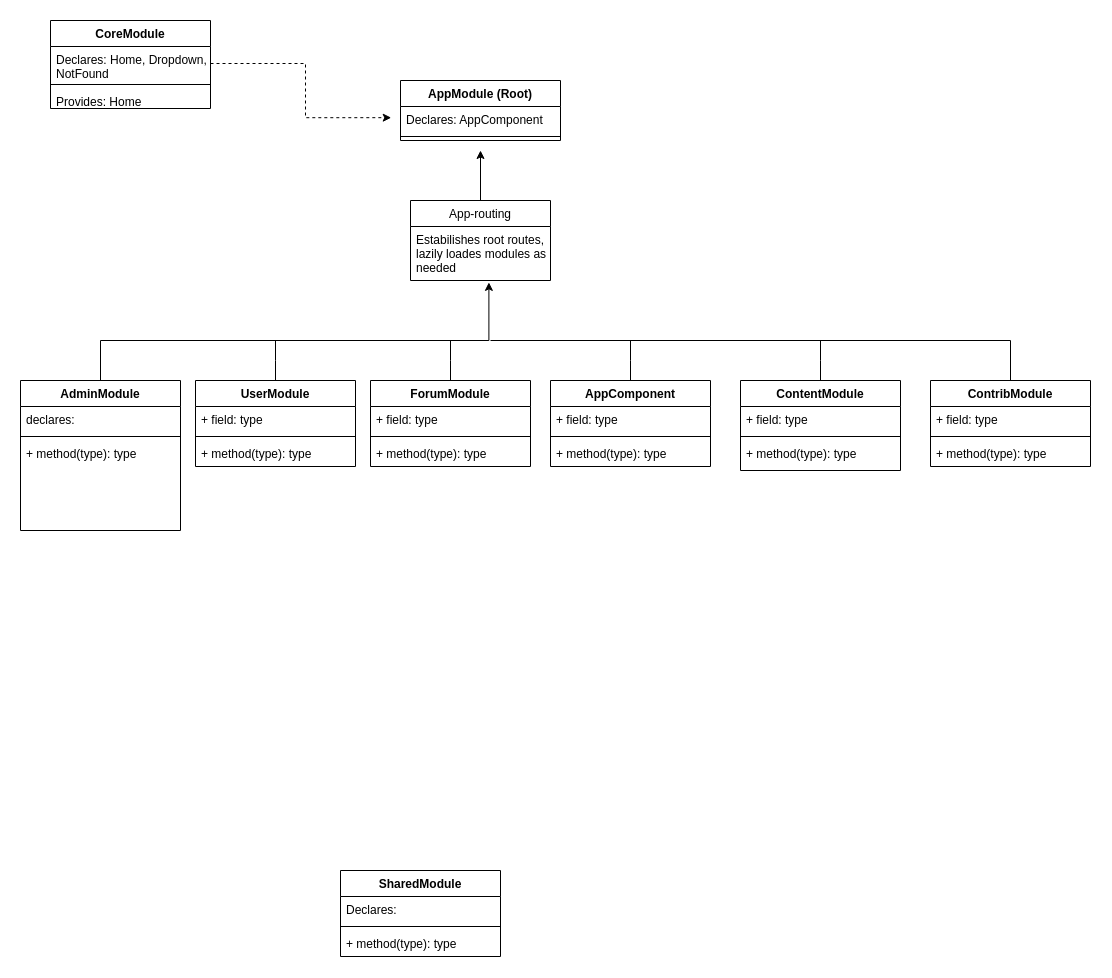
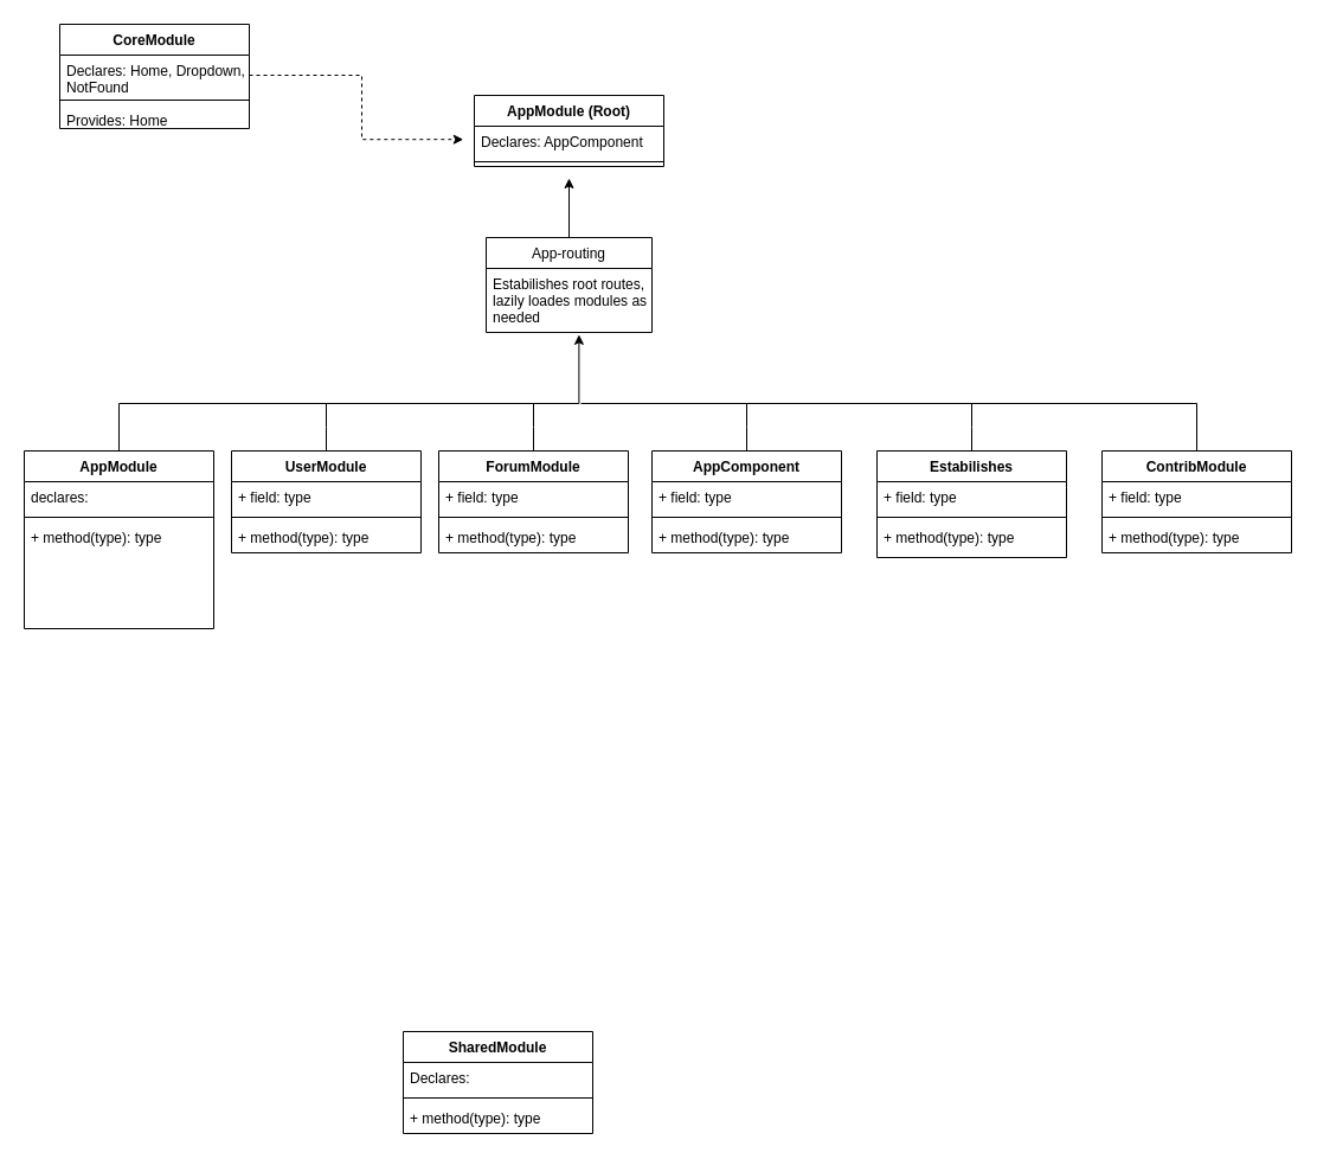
  <mxCell id="0" />
  <mxCell id="1" parent="0" />
  <mxCell id="2" value="CoreModule&#10;" style="swimlane;fontStyle=1;align=center;verticalAlign=top;childLayout=stackLayout;horizontal=1;startSize=26;horizontalStack=0;resizeParent=1;resizeParentMax=0;resizeLast=0;collapsible=1;marginBottom=0;" parent="1" vertex="1"><mxGeometry x="50" y="20" width="160" height="88" as="geometry" /></mxCell>
  <mxCell id="3" value="Declares: Home, Dropdown,&#10; NotFound" style="text;strokeColor=none;fillColor=none;align=left;verticalAlign=top;spacingLeft=4;spacingRight=4;overflow=hidden;rotatable=0;points=[[0,0.5],[1,0.5]];portConstraint=eastwest;" parent="2" vertex="1"><mxGeometry y="26" width="160" height="34" as="geometry" /></mxCell>
  <mxCell id="4" value="" style="line;strokeWidth=1;fillColor=none;align=left;verticalAlign=middle;spacingTop=-1;spacingLeft=3;spacingRight=3;rotatable=0;labelPosition=right;points=[];portConstraint=eastwest;" parent="2" vertex="1"><mxGeometry y="60" width="160" height="8" as="geometry" /></mxCell>
  <mxCell id="5" value="Provides: Home" style="text;strokeColor=none;fillColor=none;align=left;verticalAlign=top;spacingLeft=4;spacingRight=4;overflow=hidden;rotatable=0;points=[[0,0.5],[1,0.5]];portConstraint=eastwest;" parent="2" vertex="1"><mxGeometry y="68" width="160" height="20" as="geometry" /></mxCell>
  <mxCell id="6" value="AppModule (Root)" style="swimlane;fontStyle=1;align=center;verticalAlign=top;childLayout=stackLayout;horizontal=1;startSize=26;horizontalStack=0;resizeParent=1;resizeParentMax=0;resizeLast=0;collapsible=1;marginBottom=0;" parent="1" vertex="1"><mxGeometry x="400" y="80" width="160" height="60" as="geometry" /></mxCell>
  <mxCell id="7" value="Declares: AppComponent" style="text;strokeColor=none;fillColor=none;align=left;verticalAlign=top;spacingLeft=4;spacingRight=4;overflow=hidden;rotatable=0;points=[[0,0.5],[1,0.5]];portConstraint=eastwest;" parent="6" vertex="1"><mxGeometry y="26" width="160" height="26" as="geometry" /></mxCell>
  <mxCell id="8" value="" style="line;strokeWidth=1;fillColor=none;align=left;verticalAlign=middle;spacingTop=-1;spacingLeft=3;spacingRight=3;rotatable=0;labelPosition=right;points=[];portConstraint=eastwest;" parent="6" vertex="1"><mxGeometry y="52" width="160" height="8" as="geometry" /></mxCell>
  <mxCell id="9" style="edgeStyle=orthogonalEdgeStyle;rounded=0;orthogonalLoop=1;jettySize=auto;html=1;" parent="1" source="10" edge="1"><mxGeometry relative="1" as="geometry"><mxPoint x="480" y="150" as="targetPoint" /></mxGeometry></mxCell>
  <mxCell id="10" value="App-routing" style="swimlane;fontStyle=0;childLayout=stackLayout;horizontal=1;startSize=26;fillColor=none;horizontalStack=0;resizeParent=1;resizeParentMax=0;resizeLast=0;collapsible=1;marginBottom=0;" parent="1" vertex="1"><mxGeometry x="410" y="200" width="140" height="80" as="geometry" /></mxCell>
  <mxCell id="11" value="Estabilishes root routes,&#10;lazily loades modules as&#10; needed&#10;" style="text;strokeColor=none;fillColor=none;align=left;verticalAlign=top;spacingLeft=4;spacingRight=4;overflow=hidden;rotatable=0;points=[[0,0.5],[1,0.5]];portConstraint=eastwest;" parent="10" vertex="1"><mxGeometry y="26" width="140" height="54" as="geometry" /></mxCell>
  <mxCell id="12" style="edgeStyle=orthogonalEdgeStyle;rounded=0;orthogonalLoop=1;jettySize=auto;html=1;entryX=-0.058;entryY=0.43;entryDx=0;entryDy=0;entryPerimeter=0;dashed=1;" parent="1" source="3" target="7" edge="1"><mxGeometry relative="1" as="geometry" /></mxCell>
  <mxCell id="13" value="SharedModule" style="swimlane;fontStyle=1;align=center;verticalAlign=top;childLayout=stackLayout;horizontal=1;startSize=26;horizontalStack=0;resizeParent=1;resizeParentMax=0;resizeLast=0;collapsible=1;marginBottom=0;" parent="1" vertex="1"><mxGeometry x="340" y="870" width="160" height="86" as="geometry" /></mxCell>
  <mxCell id="14" value="Declares:" style="text;strokeColor=none;fillColor=none;align=left;verticalAlign=top;spacingLeft=4;spacingRight=4;overflow=hidden;rotatable=0;points=[[0,0.5],[1,0.5]];portConstraint=eastwest;" parent="13" vertex="1"><mxGeometry y="26" width="160" height="26" as="geometry" /></mxCell>
  <mxCell id="15" value="" style="line;strokeWidth=1;fillColor=none;align=left;verticalAlign=middle;spacingTop=-1;spacingLeft=3;spacingRight=3;rotatable=0;labelPosition=right;points=[];portConstraint=eastwest;" parent="13" vertex="1"><mxGeometry y="52" width="160" height="8" as="geometry" /></mxCell>
  <mxCell id="16" value="+ method(type): type" style="text;strokeColor=none;fillColor=none;align=left;verticalAlign=top;spacingLeft=4;spacingRight=4;overflow=hidden;rotatable=0;points=[[0,0.5],[1,0.5]];portConstraint=eastwest;" parent="13" vertex="1"><mxGeometry y="60" width="160" height="26" as="geometry" /></mxCell>
  <mxCell id="17" style="edgeStyle=orthogonalEdgeStyle;rounded=0;orthogonalLoop=1;jettySize=auto;html=1;entryX=0.56;entryY=1.035;entryDx=0;entryDy=0;entryPerimeter=0;" parent="1" source="18" target="11" edge="1"><mxGeometry relative="1" as="geometry"><mxPoint x="140" y="310" as="targetPoint" /><Array as="points"><mxPoint x="100" y="340" /><mxPoint x="488" y="340" /></Array></mxGeometry></mxCell>
- <mxCell id="18" value="AdminModule" style="swimlane;fontStyle=1;align=center;verticalAlign=top;childLayout=stackLayout;horizontal=1;startSize=26;horizontalStack=0;resizeParent=1;resizeParentMax=0;resizeLast=0;collapsible=1;marginBottom=0;" parent="1" vertex="1"><mxGeometry x="20" y="380" width="160" height="150" as="geometry" /></mxCell>
+ <mxCell id="18" value="AppModule" style="swimlane;fontStyle=1;align=center;verticalAlign=top;childLayout=stackLayout;horizontal=1;startSize=26;horizontalStack=0;resizeParent=1;resizeParentMax=0;resizeLast=0;collapsible=1;marginBottom=0;" parent="1" vertex="1"><mxGeometry x="20" y="380" width="160" height="150" as="geometry" /></mxCell>
  <mxCell id="19" value="declares:" style="text;strokeColor=none;fillColor=none;align=left;verticalAlign=top;spacingLeft=4;spacingRight=4;overflow=hidden;rotatable=0;points=[[0,0.5],[1,0.5]];portConstraint=eastwest;" parent="18" vertex="1"><mxGeometry y="26" width="160" height="26" as="geometry" /></mxCell>
  <mxCell id="20" value="" style="line;strokeWidth=1;fillColor=none;align=left;verticalAlign=middle;spacingTop=-1;spacingLeft=3;spacingRight=3;rotatable=0;labelPosition=right;points=[];portConstraint=eastwest;" parent="18" vertex="1"><mxGeometry y="52" width="160" height="8" as="geometry" /></mxCell>
  <mxCell id="21" value="+ method(type): type" style="text;strokeColor=none;fillColor=none;align=left;verticalAlign=top;spacingLeft=4;spacingRight=4;overflow=hidden;rotatable=0;points=[[0,0.5],[1,0.5]];portConstraint=eastwest;" parent="18" vertex="1"><mxGeometry y="60" width="160" height="90" as="geometry" /></mxCell>
  <mxCell id="22" style="edgeStyle=orthogonalEdgeStyle;rounded=0;orthogonalLoop=1;jettySize=auto;html=1;endArrow=none;endFill=0;" parent="1" source="23" edge="1"><mxGeometry relative="1" as="geometry"><mxPoint x="275" y="340" as="targetPoint" /></mxGeometry></mxCell>
  <mxCell id="23" value="UserModule" style="swimlane;fontStyle=1;align=center;verticalAlign=top;childLayout=stackLayout;horizontal=1;startSize=26;horizontalStack=0;resizeParent=1;resizeParentMax=0;resizeLast=0;collapsible=1;marginBottom=0;" parent="1" vertex="1"><mxGeometry x="195" y="380" width="160" height="86" as="geometry" /></mxCell>
  <mxCell id="24" value="+ field: type" style="text;strokeColor=none;fillColor=none;align=left;verticalAlign=top;spacingLeft=4;spacingRight=4;overflow=hidden;rotatable=0;points=[[0,0.5],[1,0.5]];portConstraint=eastwest;" parent="23" vertex="1"><mxGeometry y="26" width="160" height="26" as="geometry" /></mxCell>
  <mxCell id="25" value="" style="line;strokeWidth=1;fillColor=none;align=left;verticalAlign=middle;spacingTop=-1;spacingLeft=3;spacingRight=3;rotatable=0;labelPosition=right;points=[];portConstraint=eastwest;" parent="23" vertex="1"><mxGeometry y="52" width="160" height="8" as="geometry" /></mxCell>
  <mxCell id="26" value="+ method(type): type" style="text;strokeColor=none;fillColor=none;align=left;verticalAlign=top;spacingLeft=4;spacingRight=4;overflow=hidden;rotatable=0;points=[[0,0.5],[1,0.5]];portConstraint=eastwest;" parent="23" vertex="1"><mxGeometry y="60" width="160" height="26" as="geometry" /></mxCell>
  <mxCell id="27" style="edgeStyle=orthogonalEdgeStyle;rounded=0;orthogonalLoop=1;jettySize=auto;html=1;endArrow=none;endFill=0;" parent="1" source="28" edge="1"><mxGeometry relative="1" as="geometry"><mxPoint x="450" y="340" as="targetPoint" /></mxGeometry></mxCell>
  <mxCell id="28" value="ForumModule" style="swimlane;fontStyle=1;align=center;verticalAlign=top;childLayout=stackLayout;horizontal=1;startSize=26;horizontalStack=0;resizeParent=1;resizeParentMax=0;resizeLast=0;collapsible=1;marginBottom=0;" parent="1" vertex="1"><mxGeometry x="370" y="380" width="160" height="86" as="geometry" /></mxCell>
  <mxCell id="29" value="+ field: type" style="text;strokeColor=none;fillColor=none;align=left;verticalAlign=top;spacingLeft=4;spacingRight=4;overflow=hidden;rotatable=0;points=[[0,0.5],[1,0.5]];portConstraint=eastwest;" parent="28" vertex="1"><mxGeometry y="26" width="160" height="26" as="geometry" /></mxCell>
  <mxCell id="30" value="" style="line;strokeWidth=1;fillColor=none;align=left;verticalAlign=middle;spacingTop=-1;spacingLeft=3;spacingRight=3;rotatable=0;labelPosition=right;points=[];portConstraint=eastwest;" parent="28" vertex="1"><mxGeometry y="52" width="160" height="8" as="geometry" /></mxCell>
  <mxCell id="31" value="+ method(type): type" style="text;strokeColor=none;fillColor=none;align=left;verticalAlign=top;spacingLeft=4;spacingRight=4;overflow=hidden;rotatable=0;points=[[0,0.5],[1,0.5]];portConstraint=eastwest;" parent="28" vertex="1"><mxGeometry y="60" width="160" height="26" as="geometry" /></mxCell>
  <mxCell id="32" style="edgeStyle=orthogonalEdgeStyle;rounded=0;orthogonalLoop=1;jettySize=auto;html=1;endArrow=none;endFill=0;" parent="1" source="33" edge="1"><mxGeometry relative="1" as="geometry"><mxPoint x="630" y="340" as="targetPoint" /></mxGeometry></mxCell>
  <mxCell id="33" value="AppComponent" style="swimlane;fontStyle=1;align=center;verticalAlign=top;childLayout=stackLayout;horizontal=1;startSize=26;horizontalStack=0;resizeParent=1;resizeParentMax=0;resizeLast=0;collapsible=1;marginBottom=0;" parent="1" vertex="1"><mxGeometry x="550" y="380" width="160" height="86" as="geometry" /></mxCell>
  <mxCell id="34" value="+ field: type" style="text;strokeColor=none;fillColor=none;align=left;verticalAlign=top;spacingLeft=4;spacingRight=4;overflow=hidden;rotatable=0;points=[[0,0.5],[1,0.5]];portConstraint=eastwest;" parent="33" vertex="1"><mxGeometry y="26" width="160" height="26" as="geometry" /></mxCell>
  <mxCell id="35" value="" style="line;strokeWidth=1;fillColor=none;align=left;verticalAlign=middle;spacingTop=-1;spacingLeft=3;spacingRight=3;rotatable=0;labelPosition=right;points=[];portConstraint=eastwest;" parent="33" vertex="1"><mxGeometry y="52" width="160" height="8" as="geometry" /></mxCell>
  <mxCell id="36" value="+ method(type): type" style="text;strokeColor=none;fillColor=none;align=left;verticalAlign=top;spacingLeft=4;spacingRight=4;overflow=hidden;rotatable=0;points=[[0,0.5],[1,0.5]];portConstraint=eastwest;" parent="33" vertex="1"><mxGeometry y="60" width="160" height="26" as="geometry" /></mxCell>
  <mxCell id="37" style="edgeStyle=orthogonalEdgeStyle;rounded=0;orthogonalLoop=1;jettySize=auto;html=1;endArrow=none;endFill=0;" parent="1" source="38" edge="1"><mxGeometry relative="1" as="geometry"><mxPoint x="820" y="340" as="targetPoint" /></mxGeometry></mxCell>
- <mxCell id="38" value="ContentModule" style="swimlane;fontStyle=1;align=center;verticalAlign=top;childLayout=stackLayout;horizontal=1;startSize=26;horizontalStack=0;resizeParent=1;resizeParentMax=0;resizeLast=0;collapsible=1;marginBottom=0;" parent="1" vertex="1"><mxGeometry x="740" y="380" width="160" height="90" as="geometry" /></mxCell>
+ <mxCell id="38" value="Estabilishes" style="swimlane;fontStyle=1;align=center;verticalAlign=top;childLayout=stackLayout;horizontal=1;startSize=26;horizontalStack=0;resizeParent=1;resizeParentMax=0;resizeLast=0;collapsible=1;marginBottom=0;" parent="1" vertex="1"><mxGeometry x="740" y="380" width="160" height="90" as="geometry" /></mxCell>
  <mxCell id="39" value="+ field: type" style="text;strokeColor=none;fillColor=none;align=left;verticalAlign=top;spacingLeft=4;spacingRight=4;overflow=hidden;rotatable=0;points=[[0,0.5],[1,0.5]];portConstraint=eastwest;" parent="38" vertex="1"><mxGeometry y="26" width="160" height="26" as="geometry" /></mxCell>
  <mxCell id="40" value="" style="line;strokeWidth=1;fillColor=none;align=left;verticalAlign=middle;spacingTop=-1;spacingLeft=3;spacingRight=3;rotatable=0;labelPosition=right;points=[];portConstraint=eastwest;" parent="38" vertex="1"><mxGeometry y="52" width="160" height="8" as="geometry" /></mxCell>
  <mxCell id="41" value="+ method(type): type" style="text;strokeColor=none;fillColor=none;align=left;verticalAlign=top;spacingLeft=4;spacingRight=4;overflow=hidden;rotatable=0;points=[[0,0.5],[1,0.5]];portConstraint=eastwest;" parent="38" vertex="1"><mxGeometry y="60" width="160" height="30" as="geometry" /></mxCell>
  <mxCell id="42" style="edgeStyle=orthogonalEdgeStyle;rounded=0;orthogonalLoop=1;jettySize=auto;html=1;endArrow=none;endFill=0;" parent="1" source="43" edge="1"><mxGeometry relative="1" as="geometry"><mxPoint x="490" y="340" as="targetPoint" /><Array as="points"><mxPoint x="1010" y="340" /></Array></mxGeometry></mxCell>
  <mxCell id="43" value="ContribModule" style="swimlane;fontStyle=1;align=center;verticalAlign=top;childLayout=stackLayout;horizontal=1;startSize=26;horizontalStack=0;resizeParent=1;resizeParentMax=0;resizeLast=0;collapsible=1;marginBottom=0;" parent="1" vertex="1"><mxGeometry x="930" y="380" width="160" height="86" as="geometry" /></mxCell>
  <mxCell id="44" value="+ field: type" style="text;strokeColor=none;fillColor=none;align=left;verticalAlign=top;spacingLeft=4;spacingRight=4;overflow=hidden;rotatable=0;points=[[0,0.5],[1,0.5]];portConstraint=eastwest;" parent="43" vertex="1"><mxGeometry y="26" width="160" height="26" as="geometry" /></mxCell>
  <mxCell id="45" value="" style="line;strokeWidth=1;fillColor=none;align=left;verticalAlign=middle;spacingTop=-1;spacingLeft=3;spacingRight=3;rotatable=0;labelPosition=right;points=[];portConstraint=eastwest;" parent="43" vertex="1"><mxGeometry y="52" width="160" height="8" as="geometry" /></mxCell>
  <mxCell id="46" value="+ method(type): type" style="text;strokeColor=none;fillColor=none;align=left;verticalAlign=top;spacingLeft=4;spacingRight=4;overflow=hidden;rotatable=0;points=[[0,0.5],[1,0.5]];portConstraint=eastwest;" parent="43" vertex="1"><mxGeometry y="60" width="160" height="26" as="geometry" /></mxCell>
